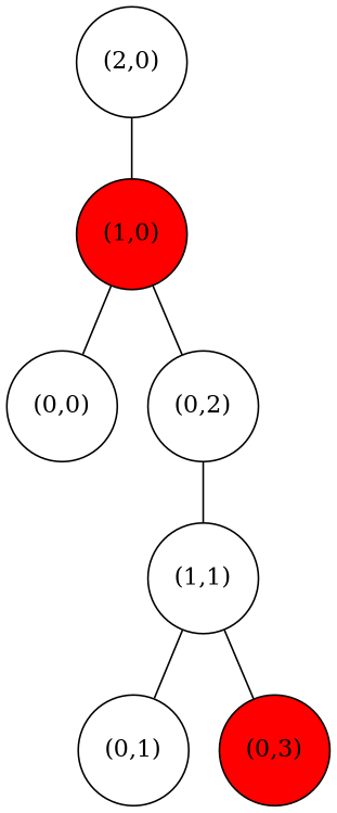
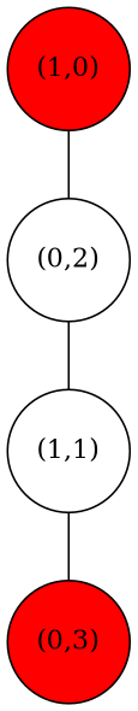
  graph {
    node [fillcolor=white shape=circle style=filled]
-   n1 [label="(2,0)"]
    n2 [fillcolor=red label="(1,0)"]
-   n3 [label="(0,0)"]
    n4 [label="(0,2)"]
    n5 [label="(1,1)"]
-   n6 [label="(0,1)"]
    n7 [fillcolor=red label="(0,3)"]
-   n1 -- n2
-   n2 -- n3
    n2 -- n4
    n4 -- n5
-   n5 -- n6
    n5 -- n7
  }
